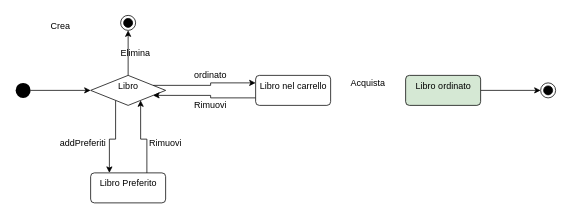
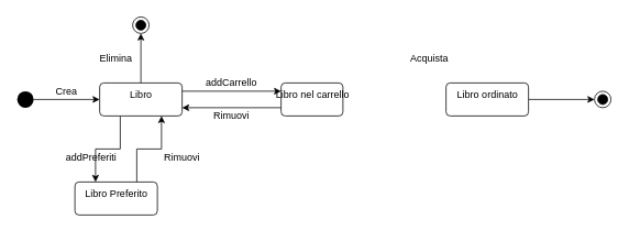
  <mxCell id="0" />
  <mxCell id="1" parent="0" />
  <mxCell id="2" style="edgeStyle=orthogonalEdgeStyle;rounded=0;orthogonalLoop=1;jettySize=auto;html=1;exitX=1;exitY=0.5;exitDx=0;exitDy=0;entryX=0;entryY=0.5;entryDx=0;entryDy=0;spacing=9;" edge="1" parent="1" source="3" target="7"><mxGeometry relative="1" as="geometry" /></mxCell>
  <mxCell id="3" value="" style="ellipse;fillColor=#000000;strokeColor=none;" vertex="1" parent="1"><mxGeometry x="20" y="110" width="20" height="20" as="geometry" /></mxCell>
  <mxCell id="4" style="edgeStyle=orthogonalEdgeStyle;rounded=0;orthogonalLoop=1;jettySize=auto;html=1;exitX=0.25;exitY=1;exitDx=0;exitDy=0;entryX=0.25;entryY=0;entryDx=0;entryDy=0;" edge="1" parent="1" source="7" target="9"><mxGeometry relative="1" as="geometry" /></mxCell>
  <mxCell id="5" style="edgeStyle=orthogonalEdgeStyle;rounded=0;orthogonalLoop=1;jettySize=auto;html=1;exitX=0.5;exitY=0;exitDx=0;exitDy=0;entryX=0.5;entryY=1;entryDx=0;entryDy=0;" edge="1" parent="1" source="7" target="15"><mxGeometry relative="1" as="geometry" /></mxCell>
  <mxCell id="6" style="edgeStyle=orthogonalEdgeStyle;rounded=0;orthogonalLoop=1;jettySize=auto;html=1;exitX=1;exitY=0.25;exitDx=0;exitDy=0;entryX=0;entryY=0.25;entryDx=0;entryDy=0;" edge="1" parent="1" source="7" target="13"><mxGeometry relative="1" as="geometry" /></mxCell>
- <mxCell id="7" value="Libro" style="rhombus;html=1;align=center;verticalAlign=top;absoluteArcSize=1;arcSize=10;dashed=0;" vertex="1" parent="1"><mxGeometry x="120" y="100" width="100" height="40" as="geometry" /></mxCell>
+ <mxCell id="7" value="Libro" style="html=1;align=center;verticalAlign=top;rounded=1;absoluteArcSize=1;arcSize=10;dashed=0;" vertex="1" parent="1"><mxGeometry x="120" y="100" width="100" height="40" as="geometry" /></mxCell>
  <mxCell id="8" style="edgeStyle=orthogonalEdgeStyle;rounded=0;orthogonalLoop=1;jettySize=auto;html=1;exitX=0.75;exitY=0;exitDx=0;exitDy=0;entryX=0.75;entryY=1;entryDx=0;entryDy=0;" edge="1" parent="1" source="9" target="7"><mxGeometry relative="1" as="geometry" /></mxCell>
- <mxCell id="9" value="Libro Preferito" style="html=1;align=center;verticalAlign=top;rounded=1;absoluteArcSize=1;arcSize=10;dashed=0;" vertex="1" parent="1"><mxGeometry x="120" y="230" width="100" height="40" as="geometry" /></mxCell>
+ <mxCell id="9" value="Libro Preferito" style="html=1;align=center;verticalAlign=top;rounded=1;absoluteArcSize=1;arcSize=10;dashed=0;" vertex="1" parent="1"><mxGeometry x="90" y="220" width="100" height="40" as="geometry" /></mxCell>
  <mxCell id="10" style="edgeStyle=orthogonalEdgeStyle;rounded=0;orthogonalLoop=1;jettySize=auto;html=1;exitX=1;exitY=0.5;exitDx=0;exitDy=0;entryX=0;entryY=0.5;entryDx=0;entryDy=0;" edge="1" parent="1" source="11" target="14"><mxGeometry relative="1" as="geometry" /></mxCell>
- <mxCell id="11" value="Libro ordinato" style="html=1;align=center;verticalAlign=top;rounded=1;absoluteArcSize=1;arcSize=10;dashed=0;fillColor=#d5e8d4;" vertex="1" parent="1"><mxGeometry x="540" y="100" width="100" height="40" as="geometry" /></mxCell>
+ <mxCell id="11" value="Libro ordinato" style="html=1;align=center;verticalAlign=top;rounded=1;absoluteArcSize=1;arcSize=10;dashed=0;" vertex="1" parent="1"><mxGeometry x="540" y="100" width="100" height="40" as="geometry" /></mxCell>
  <mxCell id="12" style="edgeStyle=orthogonalEdgeStyle;rounded=0;orthogonalLoop=1;jettySize=auto;html=1;exitX=0;exitY=0.75;exitDx=0;exitDy=0;entryX=1;entryY=0.75;entryDx=0;entryDy=0;" edge="1" parent="1" source="13" target="7"><mxGeometry relative="1" as="geometry" /></mxCell>
- <mxCell id="13" value="Libro nel carrello" style="html=1;align=center;verticalAlign=top;rounded=1;absoluteArcSize=1;arcSize=10;dashed=0;" vertex="1" parent="1"><mxGeometry x="340" y="100" width="100" height="40" as="geometry" /></mxCell>
+ <mxCell id="13" value="Libro nel carrello" style="html=1;align=center;verticalAlign=top;rounded=1;absoluteArcSize=1;arcSize=10;dashed=0;" vertex="1" parent="1"><mxGeometry x="340" y="100" width="75" height="40" as="geometry" /></mxCell>
  <mxCell id="14" value="" style="ellipse;html=1;shape=endState;fillColor=#000000;strokeColor=#000000;" vertex="1" parent="1"><mxGeometry x="720" y="110" width="20" height="20" as="geometry" /></mxCell>
  <mxCell id="15" value="" style="ellipse;html=1;shape=endState;fillColor=#000000;strokeColor=#000000;" vertex="1" parent="1"><mxGeometry x="160" y="20" width="20" height="20" as="geometry" /></mxCell>
- <mxCell id="16" value="Crea" style="text;html=1;strokeColor=none;fillColor=none;align=center;verticalAlign=middle;whiteSpace=wrap;rounded=0;" vertex="1" parent="1"><mxGeometry x="60" y="25" width="40" height="20" as="geometry" /></mxCell>
- <mxCell id="17" value="ordinato" style="text;html=1;strokeColor=none;fillColor=none;align=center;verticalAlign=middle;whiteSpace=wrap;rounded=0;" vertex="1" parent="1"><mxGeometry x="260" y="90" width="40" height="20" as="geometry" /></mxCell>
- <mxCell id="18" value="Elimina" style="text;html=1;strokeColor=none;fillColor=none;align=center;verticalAlign=middle;whiteSpace=wrap;rounded=0;" vertex="1" parent="1"><mxGeometry x="160" y="60" width="40" height="20" as="geometry" /></mxCell>
+ <mxCell id="16" value="Crea" style="text;html=1;strokeColor=none;fillColor=none;align=center;verticalAlign=middle;whiteSpace=wrap;rounded=0;" vertex="1" parent="1"><mxGeometry x="60" y="100" width="40" height="20" as="geometry" /></mxCell>
+ <mxCell id="17" value="addCarrello" style="text;html=1;strokeColor=none;fillColor=none;align=center;verticalAlign=middle;whiteSpace=wrap;rounded=0;" vertex="1" parent="1"><mxGeometry x="260" y="90" width="40" height="20" as="geometry" /></mxCell>
+ <mxCell id="18" value="Elimina" style="text;html=1;strokeColor=none;fillColor=none;align=center;verticalAlign=middle;whiteSpace=wrap;rounded=0;" vertex="1" parent="1"><mxGeometry x="120" y="60" width="40" height="20" as="geometry" /></mxCell>
  <mxCell id="19" value="Rimuovi" style="text;html=1;strokeColor=none;fillColor=none;align=center;verticalAlign=middle;whiteSpace=wrap;rounded=0;" vertex="1" parent="1"><mxGeometry x="200" y="180" width="40" height="20" as="geometry" /></mxCell>
  <mxCell id="20" value="addPreferiti" style="text;html=1;strokeColor=none;fillColor=none;align=center;verticalAlign=middle;whiteSpace=wrap;rounded=0;" vertex="1" parent="1"><mxGeometry x="90" y="180" width="40" height="20" as="geometry" /></mxCell>
- <mxCell id="21" value="Acquista" style="text;html=1;strokeColor=none;fillColor=none;align=center;verticalAlign=middle;whiteSpace=wrap;rounded=0;" vertex="1" parent="1"><mxGeometry x="470" y="100" width="40" height="20" as="geometry" /></mxCell>
+ <mxCell id="21" value="Acquista" style="text;html=1;strokeColor=none;fillColor=none;align=center;verticalAlign=middle;whiteSpace=wrap;rounded=0;" vertex="1" parent="1"><mxGeometry x="500" y="60" width="40" height="20" as="geometry" /></mxCell>
  <mxCell id="22" value="Rimuovi" style="text;html=1;strokeColor=none;fillColor=none;align=center;verticalAlign=middle;whiteSpace=wrap;rounded=0;" vertex="1" parent="1"><mxGeometry x="260" y="130" width="40" height="20" as="geometry" /></mxCell>
